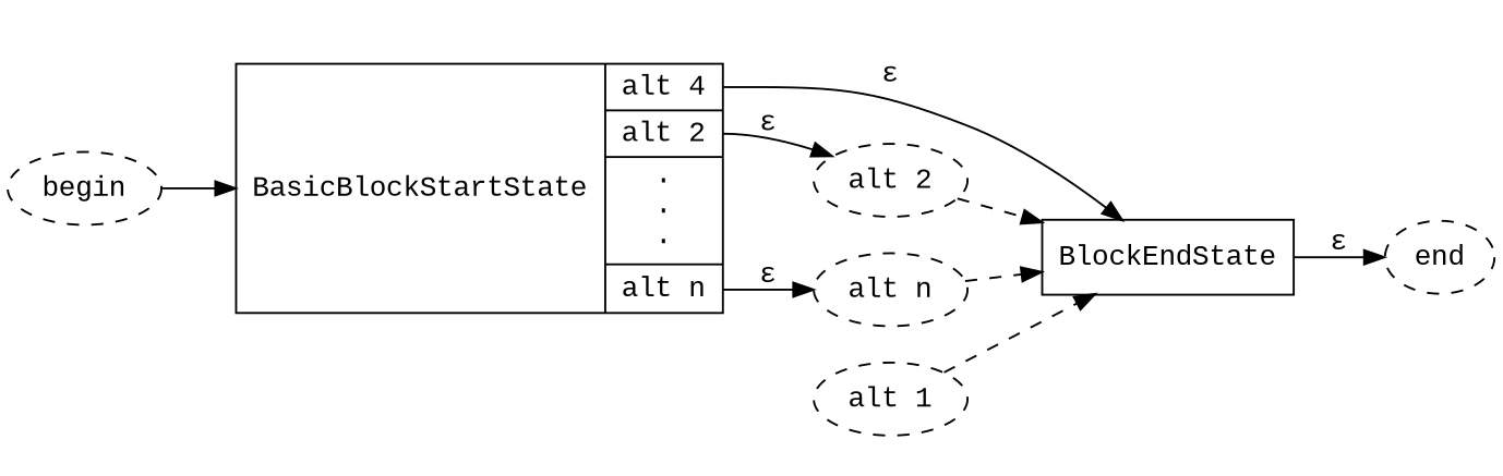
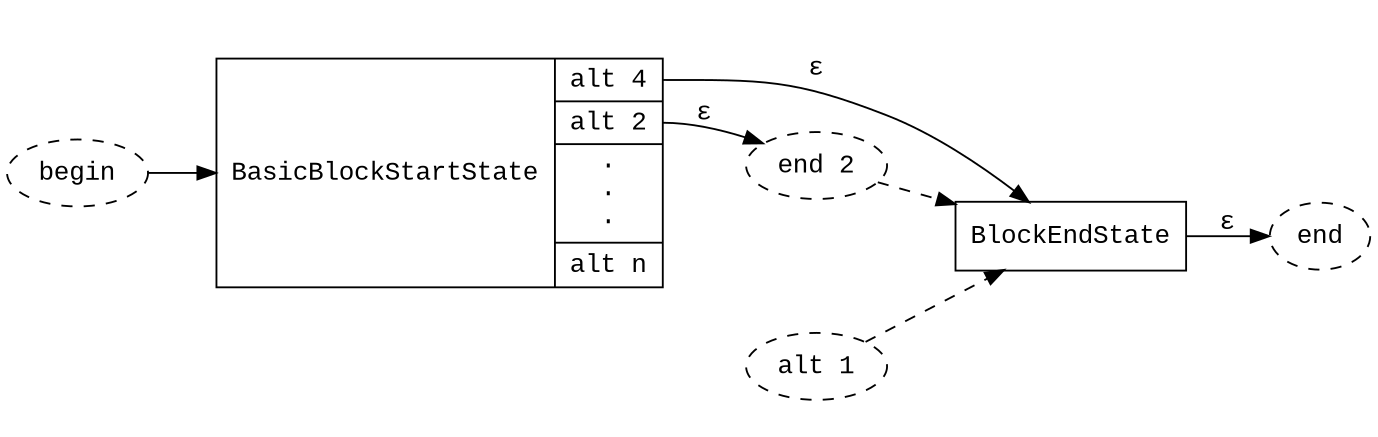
  digraph {
    fontname="Courier New"
    rankdir=LR
    node [fontname="Courier New" style=dashed]
    edge [fontname="Courier New"]
    begin
    end
    n3 [label="{BasicBlockStartState | {<alt1> alt 4 |<alt2> alt 2 | &#0183;\n&#0183;\n&#0183; |<altn> alt n}}" shape=record style=""]
    BlockEndState [shape=record style=""]
    n5 [label="alt 1"]
-   n6 [label="alt 2"]
-   n7 [label="alt n"]
+   n6 [label="end 2"]
    subgraph sub_1 {
      begin
      end
    }
    subgraph cluster_2 {
      color=invis
      subgraph sub_3 {
        color=invis
        n3
        BlockEndState
      }
      subgraph sub_4 {
        color=invis
        n5
        n6
-       n7
      }
    }
    begin -> n3 [style=solid]
    n3 -> BlockEndState [label="&#0949;" tailport=alt1]
    n3 -> n6 [label="&#0949;" tailport=alt2]
-   n3 -> n7 [label="&#0949;" tailport=altn]
    BlockEndState -> end [label="&#0949;"]
    n5 -> BlockEndState [style=dashed]
    n6 -> BlockEndState [style=dashed]
-   n7 -> BlockEndState [style=dashed]
  }
